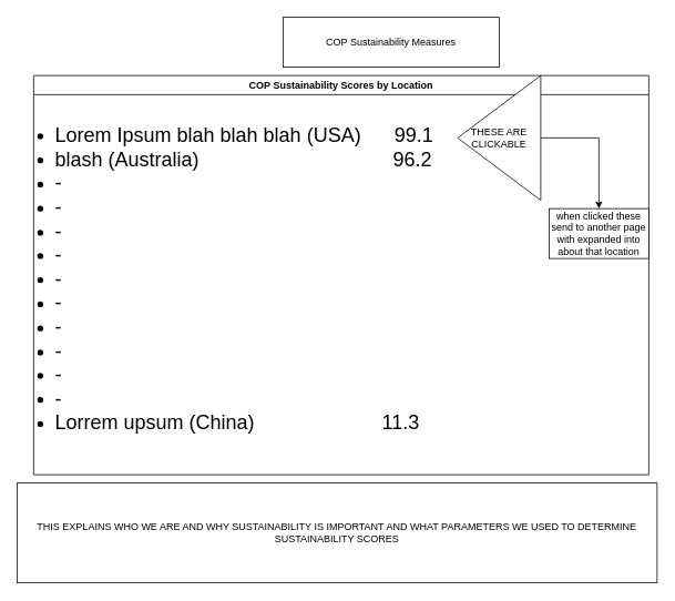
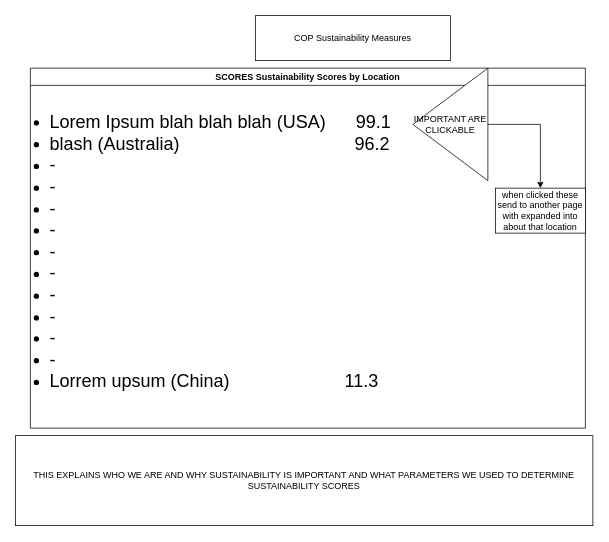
  <mxCell id="0" />
  <mxCell id="1" parent="0" />
- <mxCell id="2" value="COP Sustainability Scores by Location" style="swimlane;whiteSpace=wrap;html=1;" vertex="1" parent="1"><mxGeometry x="40" y="90" width="740" height="480" as="geometry" /></mxCell>
+ <mxCell id="2" value="SCORES Sustainability Scores by Location" style="swimlane;whiteSpace=wrap;html=1;" vertex="1" parent="1"><mxGeometry x="40" y="90" width="740" height="480" as="geometry" /></mxCell>
  <mxCell id="3" value="&lt;ul style=&quot;font-size: 24px;&quot;&gt;&lt;li&gt;Lorem Ipsum blah blah blah (USA)&amp;nbsp; &amp;nbsp; &amp;nbsp; 99.1&lt;/li&gt;&lt;li&gt;blash (Australia)&amp;nbsp; &amp;nbsp; &amp;nbsp; &amp;nbsp; &amp;nbsp; &amp;nbsp; &amp;nbsp; &amp;nbsp; &amp;nbsp; &amp;nbsp; &amp;nbsp; &amp;nbsp; &amp;nbsp; &amp;nbsp; &amp;nbsp; &amp;nbsp; &amp;nbsp; &amp;nbsp;96.2&lt;/li&gt;&lt;li&gt;-&lt;/li&gt;&lt;li&gt;-&lt;/li&gt;&lt;li&gt;-&lt;/li&gt;&lt;li&gt;-&lt;/li&gt;&lt;li&gt;-&lt;/li&gt;&lt;li&gt;-&lt;/li&gt;&lt;li&gt;-&lt;/li&gt;&lt;li&gt;-&lt;/li&gt;&lt;li&gt;-&lt;/li&gt;&lt;li&gt;-&lt;/li&gt;&lt;li&gt;Lorrem upsum (China)&amp;nbsp; &amp;nbsp; &amp;nbsp; &amp;nbsp; &amp;nbsp; &amp;nbsp; &amp;nbsp; &amp;nbsp; &amp;nbsp; &amp;nbsp; &amp;nbsp; &amp;nbsp;11.3&lt;/li&gt;&lt;/ul&gt;" style="text;strokeColor=none;fillColor=none;align=left;verticalAlign=middle;spacingLeft=4;spacingRight=4;overflow=hidden;points=[[0,0.5],[1,0.5]];portConstraint=eastwest;rotatable=0;whiteSpace=wrap;html=1;" vertex="1" parent="2"><mxGeometry x="-20" y="20" width="740" height="450" as="geometry" /></mxCell>
- <mxCell id="4" value="THESE ARE CLICKABLE" style="triangle;whiteSpace=wrap;html=1;direction=west;" vertex="1" parent="2"><mxGeometry x="510" width="100" height="150" as="geometry" /></mxCell>
+ <mxCell id="4" value="IMPORTANT ARE CLICKABLE" style="triangle;whiteSpace=wrap;html=1;direction=west;" vertex="1" parent="2"><mxGeometry x="510" width="100" height="150" as="geometry" /></mxCell>
  <mxCell id="5" value="when clicked these send to another page with expanded into about that location" style="rounded=0;whiteSpace=wrap;html=1;" vertex="1" parent="2"><mxGeometry x="620" y="160" width="120" height="60" as="geometry" /></mxCell>
  <mxCell id="6" style="edgeStyle=orthogonalEdgeStyle;rounded=0;orthogonalLoop=1;jettySize=auto;html=1;" edge="1" parent="2" source="4" target="5"><mxGeometry relative="1" as="geometry"><mxPoint x="750" y="160" as="targetPoint" /></mxGeometry></mxCell>
  <mxCell id="7" value="COP Sustainability Measures" style="rounded=0;whiteSpace=wrap;html=1;" vertex="1" parent="1"><mxGeometry x="340" y="20" width="260" height="60" as="geometry" /></mxCell>
  <mxCell id="8" value="THIS EXPLAINS WHO WE ARE AND WHY SUSTAINABILITY IS IMPORTANT AND WHAT PARAMETERS WE USED TO DETERMINE SUSTAINABILITY SCORES" style="rounded=0;whiteSpace=wrap;html=1;" vertex="1" parent="1"><mxGeometry x="20" y="580" width="770" height="120" as="geometry" /></mxCell>
